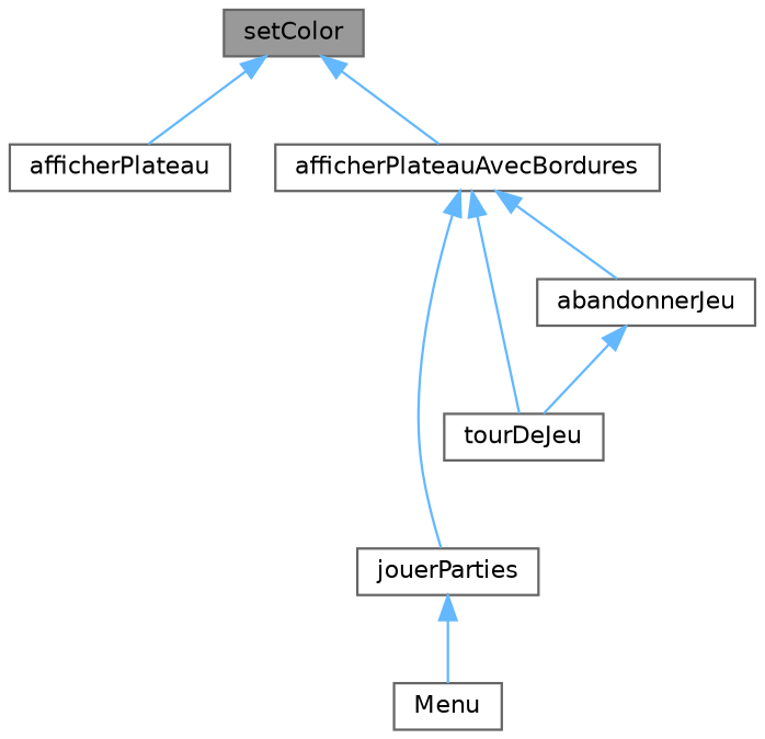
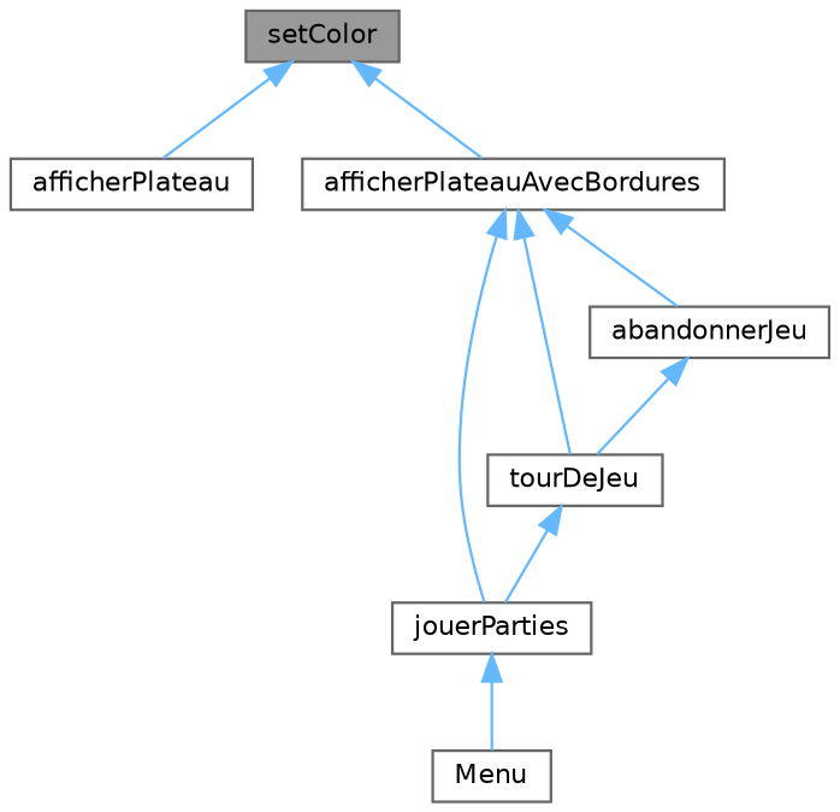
  digraph {
    rankdir=TB
    node [color=grey40 fillcolor=white fontname=Helvetica fontsize=10 shape=box style=filled]
    edge [color=steelblue1 dir=back fontname=Helvetica fontsize=10 labelfontname=Helvetica labelfontsize=10 style=solid]
    n1 [color=gray40 fillcolor=grey60 fontcolor=black height=0.2 label=setColor width=0.4]
    n2 [height=0.2 label=afficherPlateau width=0.4]
    n3 [height=0.2 label=afficherPlateauAvecBordures width=0.4]
    n4 [height=0.2 label=jouerParties width=0.4]
    n5 [height=0.2 label=tourDeJeu width=0.4]
    n6 [height=0.2 label=abandonnerJeu width=0.4]
    n7 [height=0.2 label=Menu width=0.4]
    n1 -> n2
    n1 -> n3
    n3 -> n4
    n3 -> n5
    n3 -> n6
    n4 -> n7
+   n5 -> n4
    n6 -> n5
  }
